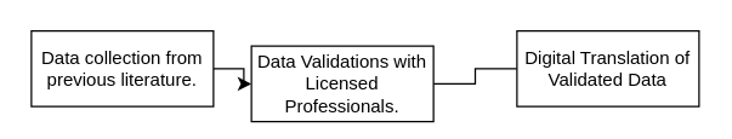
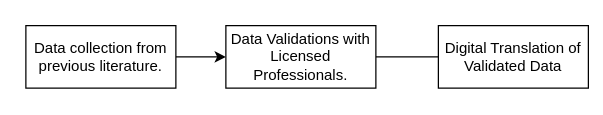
  <mxCell id="0" />
  <mxCell id="1" parent="0" />
  <mxCell id="2" value="" style="edgeStyle=orthogonalEdgeStyle;rounded=0;orthogonalLoop=1;jettySize=auto;html=1;" parent="1" source="3" target="5" edge="1"><mxGeometry relative="1" as="geometry" /></mxCell>
  <mxCell id="3" value="Data collection from previous literature." style="rounded=0;whiteSpace=wrap;html=1;" parent="1" vertex="1"><mxGeometry x="20" y="20" width="120" height="50" as="geometry" /></mxCell>
  <mxCell id="4" value="" style="edgeStyle=orthogonalEdgeStyle;rounded=0;orthogonalLoop=1;jettySize=auto;html=1;endArrow=none;" parent="1" source="5" target="6" edge="1"><mxGeometry relative="1" as="geometry" /></mxCell>
- <mxCell id="5" value="Data Validations with Licensed Professionals." style="rounded=0;whiteSpace=wrap;html=1;" parent="1" vertex="1"><mxGeometry x="165" y="30" width="120" height="50" as="geometry" /></mxCell>
- <mxCell id="6" value="Digital Translation of Validated Data" style="rounded=0;whiteSpace=wrap;html=1;" parent="1" vertex="1"><mxGeometry x="340" y="20" width="120" height="50" as="geometry" /></mxCell>
+ <mxCell id="5" value="Data Validations with Licensed Professionals." style="rounded=0;whiteSpace=wrap;html=1;" parent="1" vertex="1"><mxGeometry x="180" y="20" width="120" height="50" as="geometry" /></mxCell>
+ <mxCell id="6" value="Digital Translation of Validated Data" style="rounded=0;whiteSpace=wrap;html=1;" parent="1" vertex="1"><mxGeometry x="350" y="20" width="120" height="50" as="geometry" /></mxCell>
